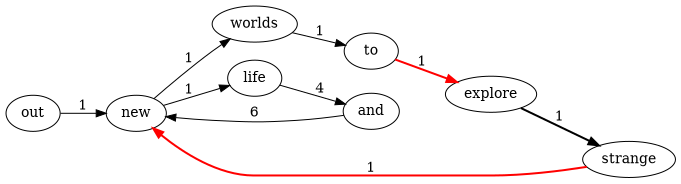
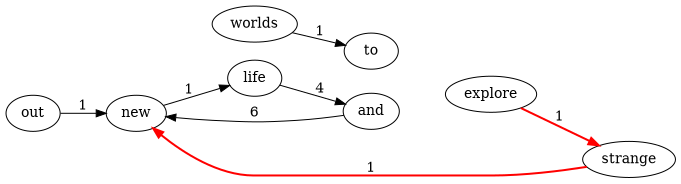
  digraph {
    rankdir=LR
    new
    worlds
    life
    to
    and
    explore
    strange
    out
-   new -> worlds [label=1]
    new -> life [label=1]
    worlds -> to [label=1]
    life -> and [label=4]
-   to -> explore [color=red label=1 penwidth=2.0]
    and -> new [label=6]
-   explore -> strange [color=black label=1 penwidth=2.0]
+   explore -> strange [color=red label=1 penwidth=2.0]
    strange -> new [color=red label=1 penwidth=2.0]
    out -> new [label=1]
  }
